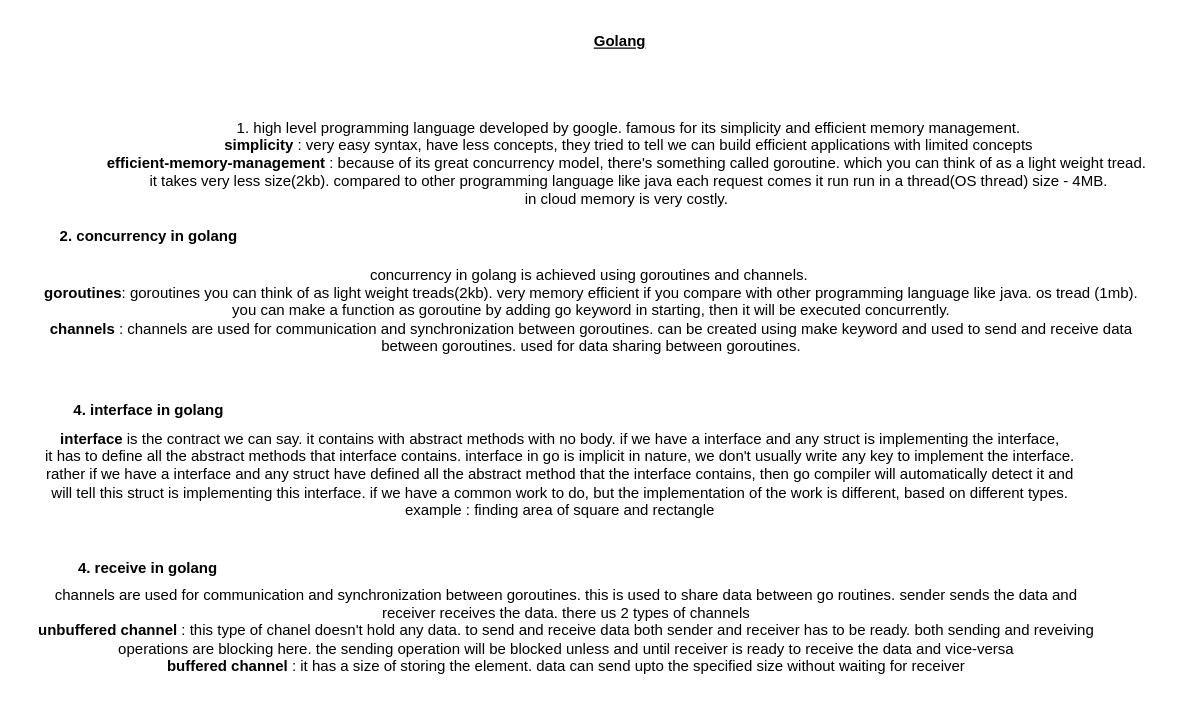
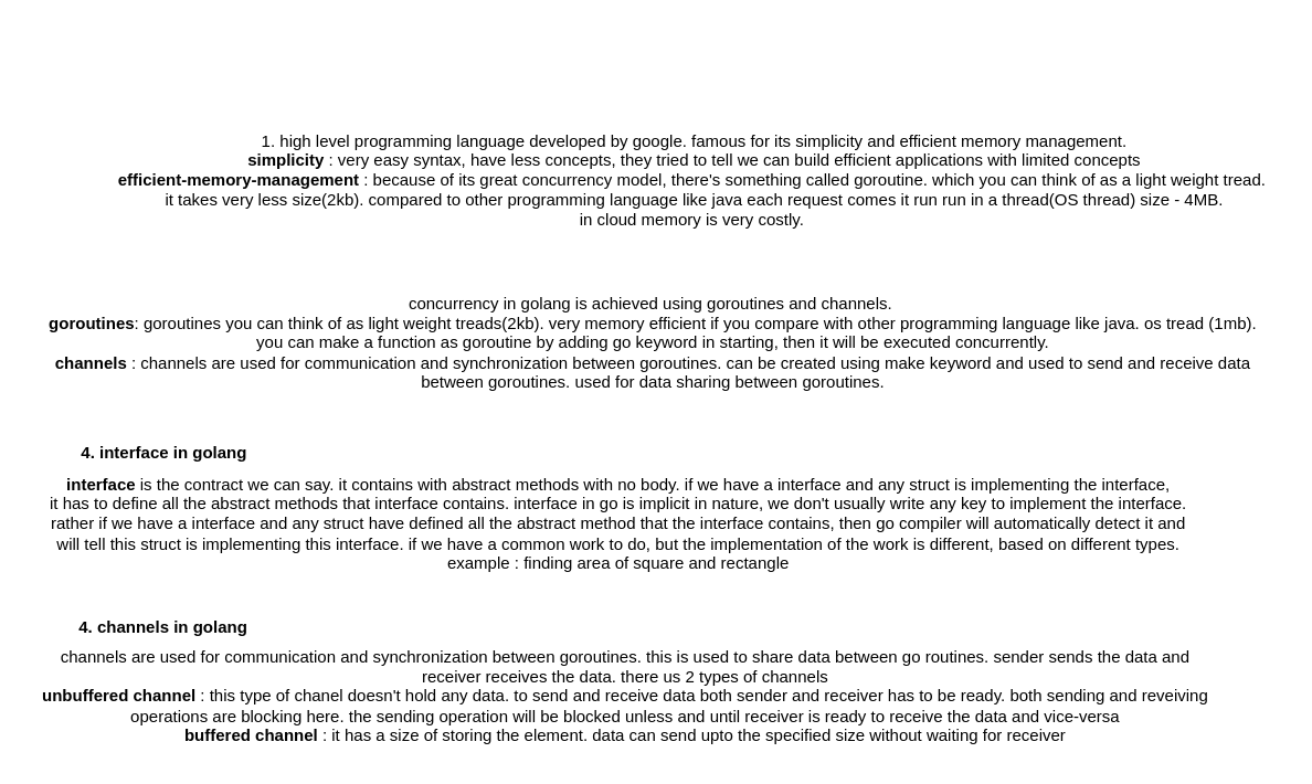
  <mxCell id="0" />
  <mxCell id="1" parent="0" />
- <mxCell id="2" value="&lt;b&gt;&lt;u&gt;Golang&lt;/u&gt;&lt;/b&gt;" style="text;html=1;align=center;verticalAlign=middle;resizable=0;points=[];autosize=1;strokeColor=none;fillColor=none;" parent="1" vertex="1"><mxGeometry x="465" y="20" width="59" height="26" as="geometry" /></mxCell>
  <mxCell id="3" value="1. high level programming language developed by google. famous for its simplicity and efficient memory management.&lt;br&gt;&lt;b&gt;simplicity &lt;/b&gt;: very easy syntax, have less concepts, they tried to tell we can build efficient applications with limited concepts&lt;br&gt;&lt;b&gt;efficient-memory-management&lt;/b&gt; : because of its great concurrency model, there's something called goroutine. which you can think of as a light weight tread.&amp;nbsp;&lt;br&gt;it takes very less size(2kb). compared to other programming language like java each request comes it run run in a thread(OS thread) size - 4MB.&lt;br&gt;in cloud memory is very costly.&amp;nbsp;" style="text;html=1;align=center;verticalAlign=middle;resizable=0;points=[];autosize=1;strokeColor=none;fillColor=none;" parent="1" vertex="1"><mxGeometry x="75" y="88" width="853" height="84" as="geometry" /></mxCell>
- <mxCell id="4" value="&lt;b&gt;2. concurrency in golang&lt;/b&gt;" style="text;html=1;align=center;verticalAlign=middle;resizable=0;points=[];autosize=1;strokeColor=none;fillColor=none;" parent="1" vertex="1"><mxGeometry x="38" y="176" width="160" height="26" as="geometry" /></mxCell>
  <mxCell id="5" value="concurrency in golang is achieved using goroutines and channels.&amp;nbsp;&lt;br&gt;&lt;b&gt;goroutines&lt;/b&gt;: goroutines you can think of as light weight treads(2kb). very memory efficient if you compare with other programming language like java. os tread (1mb).&lt;br&gt;you can make a function as goroutine by adding go keyword in starting, then it will be executed concurrently.&lt;br&gt;&lt;b&gt;channels&lt;/b&gt; : channels are used for communication and synchronization between goroutines. can be created using make keyword and used to send and receive data&lt;br&gt;between goroutines. used for data sharing between goroutines." style="text;html=1;align=center;verticalAlign=middle;resizable=0;points=[];autosize=1;strokeColor=none;fillColor=none;" parent="1" vertex="1"><mxGeometry x="25" y="206" width="893" height="84" as="geometry" /></mxCell>
  <mxCell id="6" value="&lt;b&gt;4. interface in golang&lt;/b&gt;" style="text;html=1;align=center;verticalAlign=middle;resizable=0;points=[];autosize=1;strokeColor=none;fillColor=none;" parent="1" vertex="1"><mxGeometry x="49" y="315" width="138" height="26" as="geometry" /></mxCell>
  <mxCell id="7" value="&lt;b&gt;interface&lt;/b&gt; is the contract we can say. it contains with abstract methods with no body. if we have a interface and any struct is implementing the interface,&lt;br&gt;it has to define all the abstract methods that interface contains. interface in go is implicit in nature, we don't usually write any key to implement the interface.&lt;br&gt;rather if we have a interface and any struct have defined all the abstract method that the interface contains, then go compiler will automatically detect it and&lt;br&gt;will tell this struct is implementing this interface. if we have a common work to do, but the implementation of the work is different, based on different types.&lt;br&gt;example : finding area of square and rectangle" style="text;html=1;align=center;verticalAlign=middle;resizable=0;points=[];autosize=1;strokeColor=none;fillColor=none;" parent="1" vertex="1"><mxGeometry x="26" y="337" width="841" height="84" as="geometry" /></mxCell>
- <mxCell id="8" value="&lt;b&gt;4. receive in golang&lt;/b&gt;&lt;b style=&quot;background-color: transparent; color: light-dark(rgb(0, 0, 0), rgb(255, 255, 255));&quot;&gt;&amp;nbsp;&lt;/b&gt;" style="text;html=1;align=center;verticalAlign=middle;resizable=0;points=[];autosize=1;strokeColor=none;fillColor=none;" parent="1" vertex="1"><mxGeometry x="47" y="441" width="143" height="26" as="geometry" /></mxCell>
+ <mxCell id="8" value="&lt;b&gt;4. channels in golang&lt;/b&gt;&lt;b style=&quot;background-color: transparent; color: light-dark(rgb(0, 0, 0), rgb(255, 255, 255));&quot;&gt;&amp;nbsp;&lt;/b&gt;" style="text;html=1;align=center;verticalAlign=middle;resizable=0;points=[];autosize=1;strokeColor=none;fillColor=none;" parent="1" vertex="1"><mxGeometry x="47" y="441" width="143" height="26" as="geometry" /></mxCell>
  <mxCell id="9" value="channels are used for communication and synchronization between goroutines. this is used to share data between go routines. sender sends the data and&lt;br&gt;receiver receives the data. there us 2 types of channels&lt;div&gt;&lt;b&gt;unbuffered channel&lt;/b&gt; : this type of chanel doesn't hold any data. to send and receive data both sender and receiver has to be ready. both sending and reveiving&lt;br&gt;operations are blocking here. the sending operation will be blocked unless and until receiver is ready to receive the data and vice-versa&lt;br&gt;&lt;b&gt;buffered channel&lt;/b&gt; : it has a size of storing the element. data can send upto the specified size without waiting for receiver&lt;/div&gt;" style="text;html=1;align=center;verticalAlign=middle;resizable=0;points=[];autosize=1;strokeColor=none;fillColor=none;" parent="1" vertex="1"><mxGeometry x="20" y="462" width="863" height="84" as="geometry" /></mxCell>
